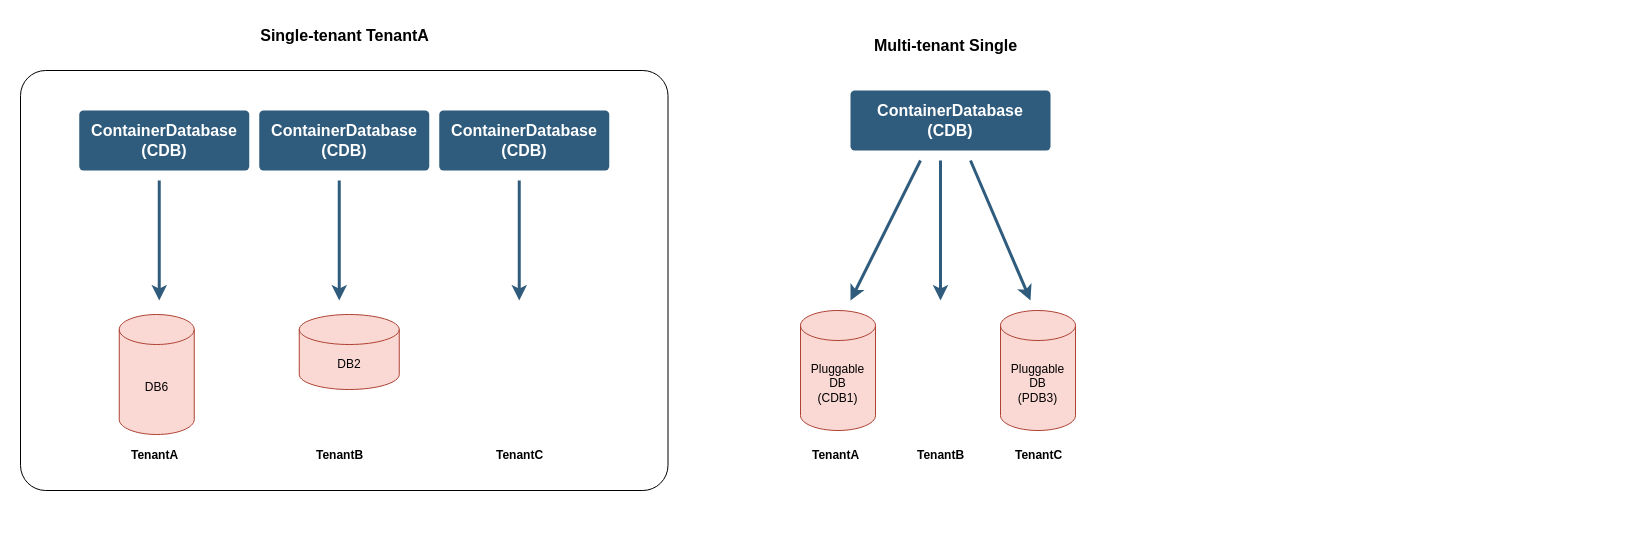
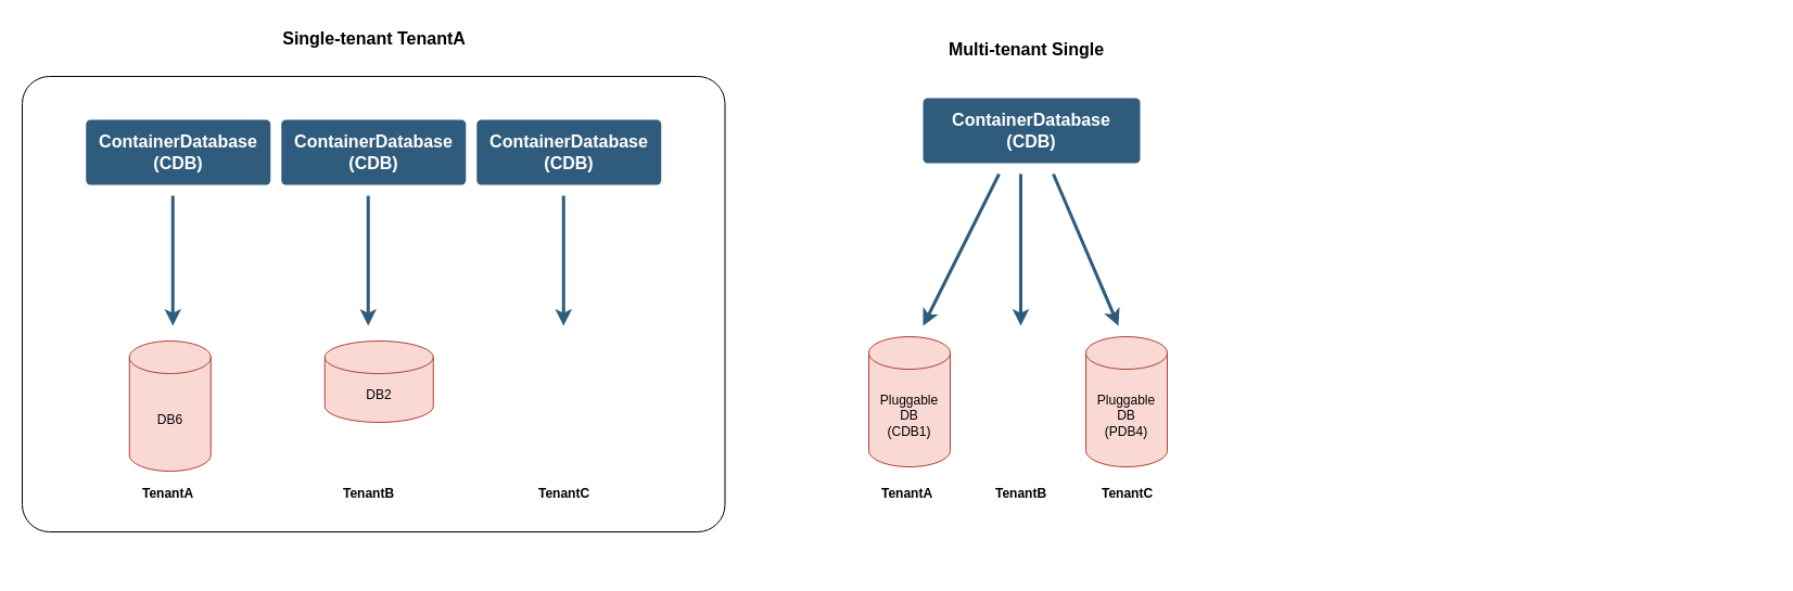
  <mxCell id="0" />
  <mxCell id="1" parent="0" />
  <mxCell id="2" value="" style="edgeStyle=none;rounded=1;jumpStyle=none;html=1;shadow=0;labelBackgroundColor=none;startArrow=none;startFill=0;jettySize=auto;orthogonalLoop=1;strokeColor=#E85642;strokeWidth=3;fontFamily=Helvetica;fontSize=14;fontColor=#FFFFFF;spacing=5;fontStyle=1;fillColor=#b0e3e6;" edge="1" parent="1"><mxGeometry relative="1" as="geometry"><mxPoint x="1236.641" y="206.5" as="targetPoint" /></mxGeometry></mxCell>
  <mxCell id="3" value="" style="edgeStyle=none;rounded=1;jumpStyle=none;html=1;shadow=0;labelBackgroundColor=none;startArrow=none;startFill=0;jettySize=auto;orthogonalLoop=1;strokeColor=#E85642;strokeWidth=3;fontFamily=Helvetica;fontSize=14;fontColor=#FFFFFF;spacing=5;fontStyle=1;fillColor=#b0e3e6;" edge="1" parent="1"><mxGeometry relative="1" as="geometry"><mxPoint x="1273" y="305.5" as="sourcePoint" /></mxGeometry></mxCell>
  <mxCell id="4" value="" style="edgeStyle=none;rounded=0;jumpStyle=none;html=1;shadow=0;labelBackgroundColor=none;startArrow=none;startFill=0;endArrow=classic;endFill=1;jettySize=auto;orthogonalLoop=1;strokeColor=#1699D3;strokeWidth=3;fontFamily=Helvetica;fontSize=14;fontColor=#FFFFFF;spacing=5;" edge="1" parent="1"><mxGeometry relative="1" as="geometry"><mxPoint x="1630" y="522.5" as="sourcePoint" /></mxGeometry></mxCell>
  <mxCell id="5" value="" style="group" connectable="0" vertex="1" parent="1"><mxGeometry x="800" y="30" width="275" height="440" as="geometry" /></mxCell>
  <mxCell id="6" value="" style="group" connectable="0" vertex="1" parent="5"><mxGeometry y="60" width="275" height="380" as="geometry" /></mxCell>
  <mxCell id="7" value="ContainerDatabase&lt;br&gt;(CDB)" style="rounded=1;whiteSpace=wrap;html=1;shadow=0;labelBackgroundColor=none;strokeColor=none;strokeWidth=3;fillColor=#2F5B7C;fontFamily=Helvetica;fontSize=16;fontColor=#FFFFFF;align=center;fontStyle=1;spacing=5;arcSize=7;perimeterSpacing=2;" vertex="1" parent="6"><mxGeometry x="50" width="200" height="60" as="geometry" /></mxCell>
  <mxCell id="8" value="" style="edgeStyle=none;rounded=0;jumpStyle=none;html=1;shadow=0;labelBackgroundColor=none;startArrow=none;startFill=0;endArrow=classic;endFill=1;jettySize=auto;orthogonalLoop=1;strokeColor=#2F5B7C;strokeWidth=3;fontFamily=Helvetica;fontSize=16;fontColor=#23445D;spacing=5;" edge="1" parent="6"><mxGeometry relative="1" as="geometry"><mxPoint x="120" y="70" as="sourcePoint" /><mxPoint x="50" y="210" as="targetPoint" /></mxGeometry></mxCell>
  <mxCell id="9" value="Pluggable DB&lt;br&gt;(CDB1)" style="shape=cylinder3;whiteSpace=wrap;html=1;boundedLbl=1;backgroundOutline=1;size=15;fillColor=#fad9d5;strokeColor=#ae4132;" vertex="1" parent="6"><mxGeometry y="220" width="75" height="120" as="geometry" /></mxCell>
- <mxCell id="10" value="Pluggable DB&lt;br&gt;(PDB3)" style="shape=cylinder3;whiteSpace=wrap;html=1;boundedLbl=1;backgroundOutline=1;size=15;fillColor=#fad9d5;strokeColor=#ae4132;" vertex="1" parent="6"><mxGeometry x="200" y="220" width="75" height="120" as="geometry" /></mxCell>
+ <mxCell id="10" value="Pluggable DB&lt;br&gt;(PDB4)" style="shape=cylinder3;whiteSpace=wrap;html=1;boundedLbl=1;backgroundOutline=1;size=15;fillColor=#fad9d5;strokeColor=#ae4132;" vertex="1" parent="6"><mxGeometry x="200" y="220" width="75" height="120" as="geometry" /></mxCell>
  <mxCell id="11" value="" style="edgeStyle=none;rounded=0;jumpStyle=none;html=1;shadow=0;labelBackgroundColor=none;startArrow=none;startFill=0;endArrow=classic;endFill=1;jettySize=auto;orthogonalLoop=1;strokeColor=#2F5B7C;strokeWidth=3;fontFamily=Helvetica;fontSize=16;fontColor=#23445D;spacing=5;" edge="1" parent="6"><mxGeometry relative="1" as="geometry"><mxPoint x="140" y="70" as="sourcePoint" /><mxPoint x="140" y="210" as="targetPoint" /></mxGeometry></mxCell>
  <mxCell id="12" value="" style="edgeStyle=none;rounded=0;jumpStyle=none;html=1;shadow=0;labelBackgroundColor=none;startArrow=none;startFill=0;endArrow=classic;endFill=1;jettySize=auto;orthogonalLoop=1;strokeColor=#2F5B7C;strokeWidth=3;fontFamily=Helvetica;fontSize=16;fontColor=#23445D;spacing=5;" edge="1" parent="6"><mxGeometry relative="1" as="geometry"><mxPoint x="170" y="70" as="sourcePoint" /><mxPoint x="230" y="210" as="targetPoint" /></mxGeometry></mxCell>
  <mxCell id="13" value="&lt;b&gt;TenantA&lt;/b&gt;" style="text;html=1;align=center;verticalAlign=middle;resizable=0;points=[];autosize=1;strokeColor=none;fillColor=none;" vertex="1" parent="6"><mxGeometry y="350" width="70" height="30" as="geometry" /></mxCell>
  <mxCell id="14" value="&lt;b&gt;TenantB&lt;/b&gt;" style="text;html=1;align=center;verticalAlign=middle;resizable=0;points=[];autosize=1;strokeColor=none;fillColor=none;" vertex="1" parent="6"><mxGeometry x="105" y="350" width="70" height="30" as="geometry" /></mxCell>
  <mxCell id="15" value="&lt;b&gt;TenantC&lt;/b&gt;" style="text;html=1;align=center;verticalAlign=middle;resizable=0;points=[];autosize=1;strokeColor=none;fillColor=none;" vertex="1" parent="6"><mxGeometry x="202.5" y="350" width="70" height="30" as="geometry" /></mxCell>
  <mxCell id="16" value="&lt;font style=&quot;font-size: 16px;&quot;&gt;Multi-tenant Single&lt;/font&gt;" style="text;html=1;align=center;verticalAlign=middle;resizable=0;points=[];autosize=1;strokeColor=none;fillColor=none;fontStyle=1" vertex="1" parent="5"><mxGeometry x="50" width="190" height="30" as="geometry" /></mxCell>
  <mxCell id="17" value="" style="group" connectable="0" vertex="1" parent="1"><mxGeometry x="20" y="20" width="647.5" height="470" as="geometry" /></mxCell>
  <mxCell id="18" value="&lt;font style=&quot;font-size: 16px;&quot;&gt;Single-tenant TenantA&lt;/font&gt;" style="text;html=1;align=center;verticalAlign=middle;resizable=0;points=[];autosize=1;strokeColor=none;fillColor=none;fontStyle=1" vertex="1" parent="17"><mxGeometry x="223.75" width="200" height="30" as="geometry" /></mxCell>
  <mxCell id="19" value="" style="rounded=1;whiteSpace=wrap;html=1;arcSize=6;" vertex="1" parent="17"><mxGeometry y="50" width="647.5" height="420" as="geometry" /></mxCell>
  <mxCell id="20" value="" style="edgeStyle=none;rounded=0;jumpStyle=none;html=1;shadow=0;labelBackgroundColor=none;startArrow=none;startFill=0;endArrow=classic;endFill=1;jettySize=auto;orthogonalLoop=1;strokeColor=#2F5B7C;strokeWidth=3;fontFamily=Helvetica;fontSize=16;fontColor=#23445D;spacing=5;" edge="1" parent="17"><mxGeometry relative="1" as="geometry"><mxPoint x="138.75" y="160" as="sourcePoint" /><mxPoint x="138.75" y="280" as="targetPoint" /></mxGeometry></mxCell>
  <mxCell id="21" value="DB6" style="shape=cylinder3;whiteSpace=wrap;html=1;boundedLbl=1;backgroundOutline=1;size=15;fillColor=#fad9d5;strokeColor=#ae4132;" vertex="1" parent="17"><mxGeometry x="98.75" y="294" width="75" height="120" as="geometry" /></mxCell>
  <mxCell id="22" value="ContainerDatabase&lt;br&gt;(CDB)" style="rounded=1;whiteSpace=wrap;html=1;shadow=0;labelBackgroundColor=none;strokeColor=none;strokeWidth=3;fillColor=#2F5B7C;fontFamily=Helvetica;fontSize=16;fontColor=#FFFFFF;align=center;fontStyle=1;spacing=5;arcSize=7;perimeterSpacing=2;" vertex="1" parent="17"><mxGeometry x="58.75" y="90" width="170" height="60" as="geometry" /></mxCell>
  <mxCell id="23" value="" style="edgeStyle=none;rounded=0;jumpStyle=none;html=1;shadow=0;labelBackgroundColor=none;startArrow=none;startFill=0;endArrow=classic;endFill=1;jettySize=auto;orthogonalLoop=1;strokeColor=#2F5B7C;strokeWidth=3;fontFamily=Helvetica;fontSize=16;fontColor=#23445D;spacing=5;" edge="1" parent="17"><mxGeometry relative="1" as="geometry"><mxPoint x="318.75" y="160" as="sourcePoint" /><mxPoint x="318.75" y="280" as="targetPoint" /></mxGeometry></mxCell>
  <mxCell id="24" value="DB2" style="shape=cylinder3;whiteSpace=wrap;html=1;boundedLbl=1;backgroundOutline=1;size=15;fillColor=#fad9d5;strokeColor=#ae4132;" vertex="1" parent="17"><mxGeometry x="278.75" y="294" width="100" height="75" as="geometry" /></mxCell>
  <mxCell id="25" value="ContainerDatabase&lt;br&gt;(CDB)" style="rounded=1;whiteSpace=wrap;html=1;shadow=0;labelBackgroundColor=none;strokeColor=none;strokeWidth=3;fillColor=#2F5B7C;fontFamily=Helvetica;fontSize=16;fontColor=#FFFFFF;align=center;fontStyle=1;spacing=5;arcSize=7;perimeterSpacing=2;" vertex="1" parent="17"><mxGeometry x="238.75" y="90" width="170" height="60" as="geometry" /></mxCell>
  <mxCell id="26" value="" style="edgeStyle=none;rounded=0;jumpStyle=none;html=1;shadow=0;labelBackgroundColor=none;startArrow=none;startFill=0;endArrow=classic;endFill=1;jettySize=auto;orthogonalLoop=1;strokeColor=#2F5B7C;strokeWidth=3;fontFamily=Helvetica;fontSize=16;fontColor=#23445D;spacing=5;" edge="1" parent="17"><mxGeometry relative="1" as="geometry"><mxPoint x="498.75" y="160" as="sourcePoint" /><mxPoint x="498.75" y="280" as="targetPoint" /></mxGeometry></mxCell>
  <mxCell id="27" value="ContainerDatabase&lt;br&gt;(CDB)" style="rounded=1;whiteSpace=wrap;html=1;shadow=0;labelBackgroundColor=none;strokeColor=none;strokeWidth=3;fillColor=#2F5B7C;fontFamily=Helvetica;fontSize=16;fontColor=#FFFFFF;align=center;fontStyle=1;spacing=5;arcSize=7;perimeterSpacing=2;" vertex="1" parent="17"><mxGeometry x="418.75" y="90" width="170" height="60" as="geometry" /></mxCell>
  <mxCell id="28" value="&lt;b&gt;TenantA&lt;/b&gt;" style="text;html=1;align=center;verticalAlign=middle;resizable=0;points=[];autosize=1;strokeColor=none;fillColor=none;" vertex="1" parent="17"><mxGeometry x="98.75" y="420" width="70" height="30" as="geometry" /></mxCell>
  <mxCell id="29" value="&lt;b&gt;TenantB&lt;/b&gt;" style="text;html=1;align=center;verticalAlign=middle;resizable=0;points=[];autosize=1;strokeColor=none;fillColor=none;" vertex="1" parent="17"><mxGeometry x="283.75" y="420" width="70" height="30" as="geometry" /></mxCell>
  <mxCell id="30" value="&lt;b&gt;TenantC&lt;/b&gt;" style="text;html=1;align=center;verticalAlign=middle;resizable=0;points=[];autosize=1;strokeColor=none;fillColor=none;" vertex="1" parent="17"><mxGeometry x="463.75" y="420" width="70" height="30" as="geometry" /></mxCell>
